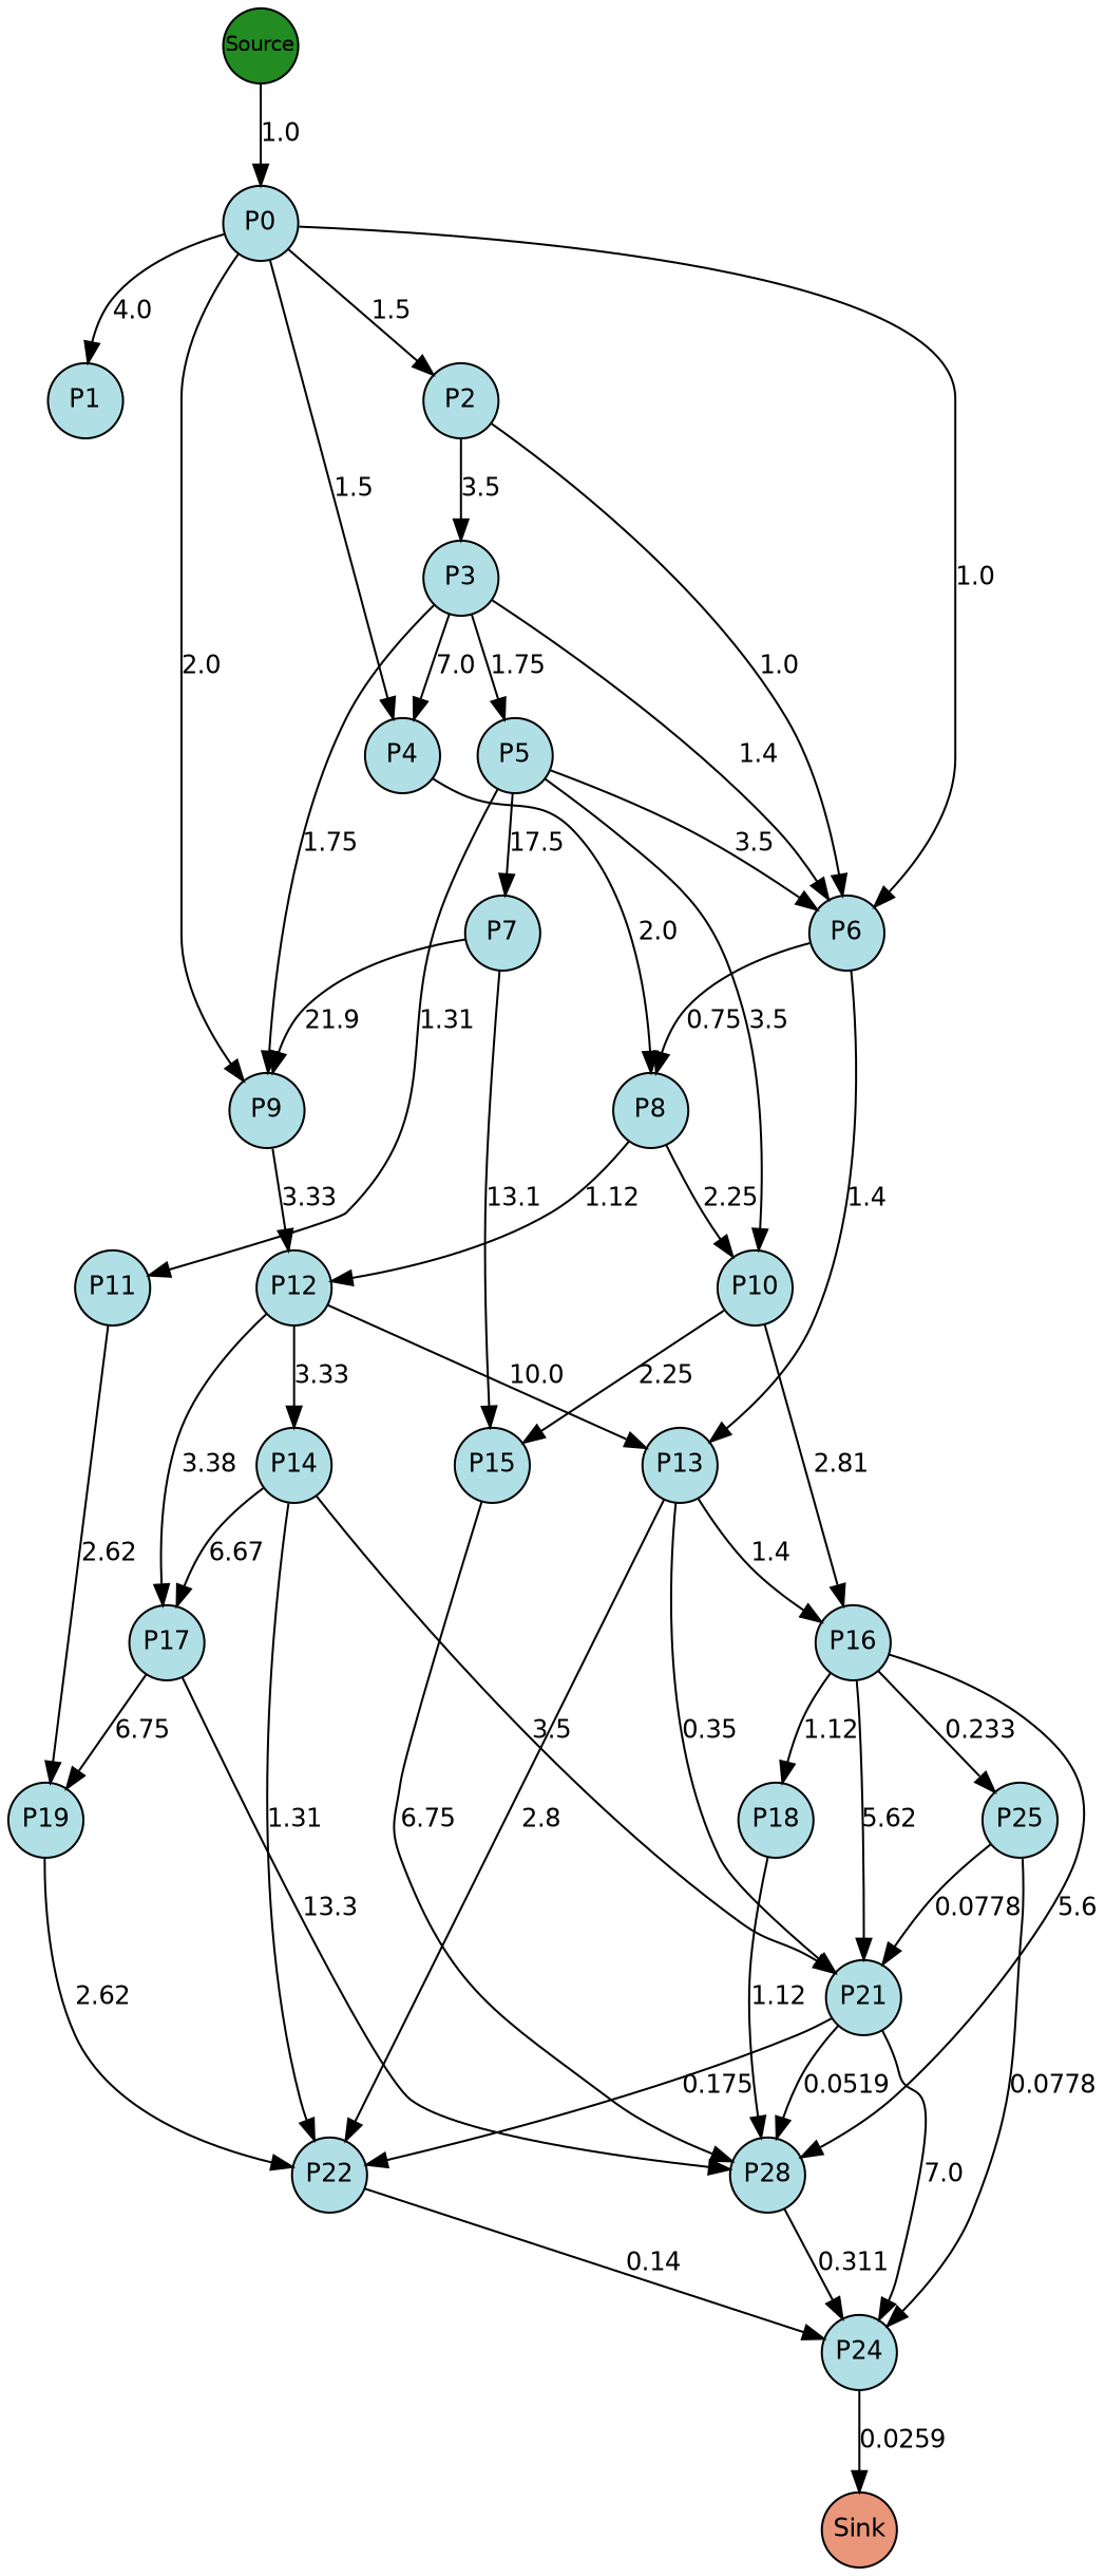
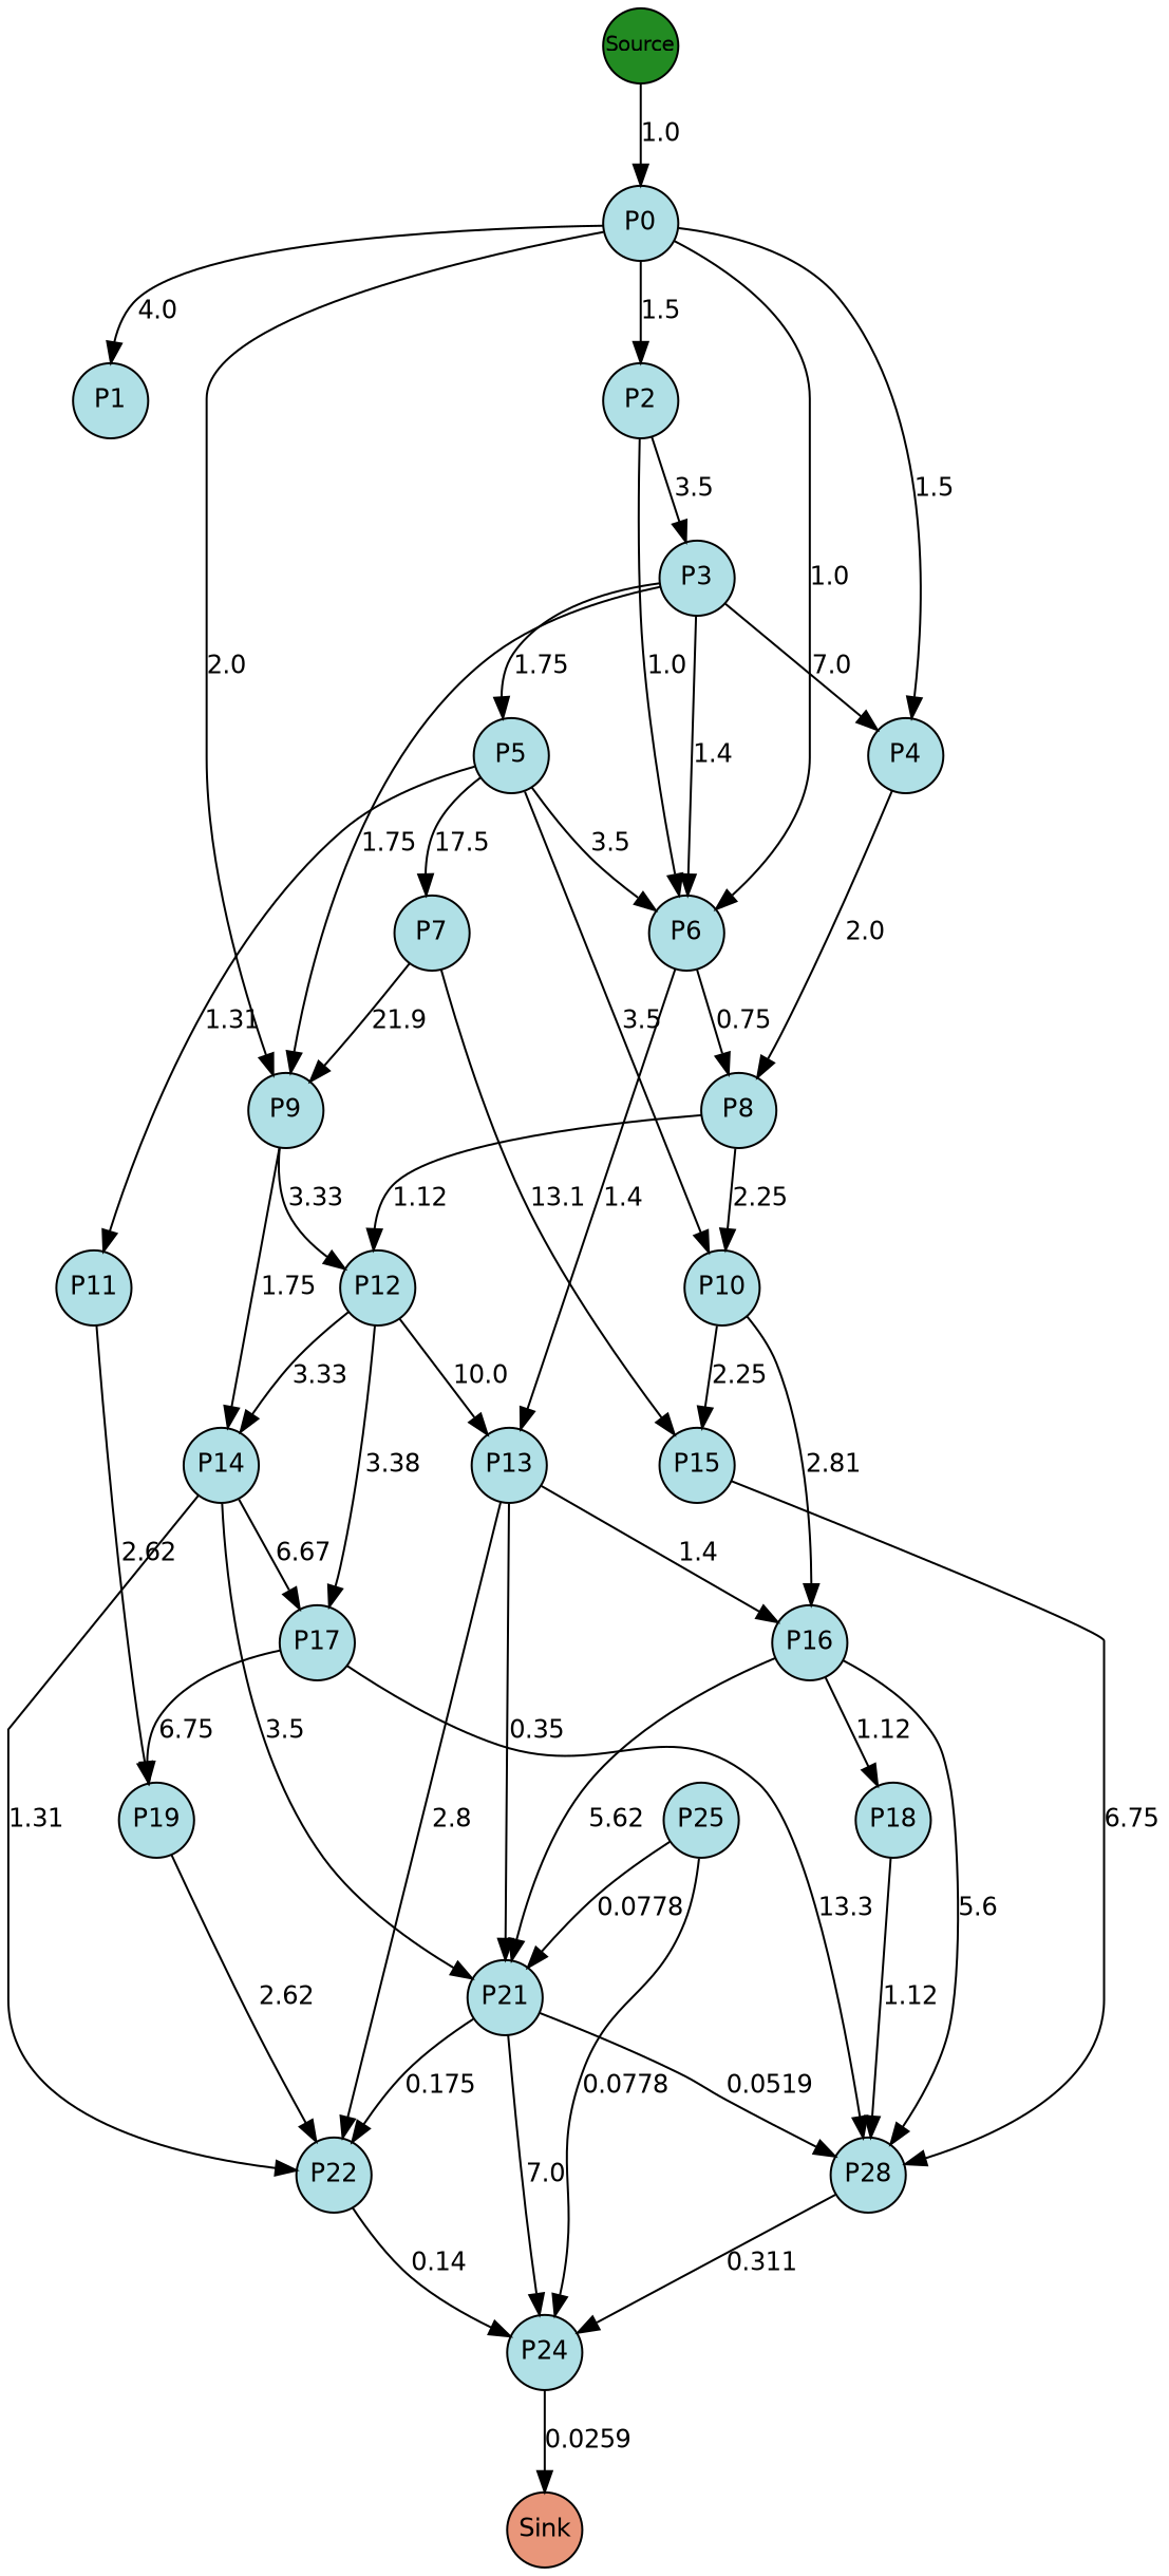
  digraph {
    fontname="DejaVu Sans"
    rankdir=TB
    splines=true
    node [fillcolor=powderblue fixedsize=true fontcolor=black fontname="DejaVu Sans" fontsize=12 margin=0 shape=circle style=filled]
    edge [fontcolor=black fontname="DejaVu Sans" fontsize=12 margin=0]
    n1 [fillcolor=forestgreen fontsize=10 label=Source width=0.5]
    n2 [label=P0 width=0.5]
    n3 [label=P1 width=0.5]
    n4 [label=P2 width=0.5]
    n5 [label=P3 width=0.5]
    n6 [label=P4 width=0.5]
    n7 [label=P5 width=0.5]
    n8 [label=P6 width=0.5]
    n9 [label=P7 width=0.5]
    n10 [label=P8 width=0.5]
    n11 [label=P9 width=0.5]
    n12 [label=P10 width=0.5]
    n13 [label=P11 width=0.5]
    n14 [label=P12 width=0.5]
    n15 [label=P13 width=0.5]
    n16 [label=P14 width=0.5]
    n17 [label=P15 width=0.5]
    n18 [label=P16 width=0.5]
    n19 [label=P17 width=0.5]
    n20 [label=P18 width=0.5]
    n21 [label=P19 width=0.5]
    n22 [label=P25 width=0.5]
    n23 [label=P21 width=0.5]
    n24 [label=P22 width=0.5]
    n25 [label=P28 width=0.5]
    n26 [label=P24 width=0.5]
    n27 [fillcolor=darksalmon label=Sink width=0.5]
    subgraph sub_1 {
      rank=same
      n1
    }
    subgraph sub_2 {
      rank=same
      n2
    }
    subgraph sub_3 {
      rank=same
      n3
      n4
    }
    subgraph sub_4 {
      rank=same
      n5
    }
    subgraph sub_5 {
      rank=same
      n6
      n7
    }
    subgraph sub_6 {
      rank=same
      n8
      n9
    }
    subgraph sub_7 {
      rank=same
      n10
      n11
    }
    subgraph sub_8 {
      rank=same
      n12
      n13
      n14
    }
    subgraph sub_9 {
      rank=same
      n15
      n16
      n17
    }
    subgraph sub_10 {
      rank=same
      n18
      n19
    }
    subgraph sub_11 {
      rank=same
      n20
      n21
      n22
    }
    subgraph sub_12 {
      rank=same
      n23
    }
    subgraph sub_13 {
      rank=same
      n24
      n25
    }
    subgraph sub_14 {
      rank=same
      n26
    }
    subgraph sub_15 {
      rank=same
      n27
    }
    n1 -> n2 [label=1.0]
    n2 -> n3 [label=4.0]
    n2 -> n4 [label=1.5]
    n2 -> n6 [label=1.5]
    n2 -> n8 [label=1.0]
    n2 -> n11 [label=2.0]
    n4 -> n5 [label=3.5]
    n4 -> n8 [label=1.0]
    n5 -> n6 [label=7.0]
    n5 -> n7 [label=1.75]
    n5 -> n8 [label=1.4]
    n5 -> n11 [label=1.75]
    n6 -> n10 [label=2.0]
    n7 -> n8 [label=3.5]
    n7 -> n9 [label=17.5]
    n7 -> n12 [label=3.5]
    n7 -> n13 [label=1.31]
    n8 -> n10 [label=0.75]
    n8 -> n15 [label=1.4]
    n9 -> n11 [label=21.9]
    n9 -> n17 [label=13.1]
    n10 -> n12 [label=2.25]
    n10 -> n14 [label=1.12]
    n11 -> n14 [label=3.33]
+   n11 -> n16 [label=1.75]
    n12 -> n17 [label=2.25]
    n12 -> n18 [label=2.81]
    n13 -> n21 [label=2.62]
    n14 -> n15 [label=10.0]
    n14 -> n16 [label=3.33]
    n14 -> n19 [label=3.38]
    n15 -> n18 [label=1.4]
    n15 -> n23 [label=0.35]
    n15 -> n24 [label=2.8]
    n16 -> n19 [label=6.67]
    n16 -> n23 [label=3.5]
    n16 -> n24 [label=1.31]
    n17 -> n25 [label=6.75]
    n18 -> n20 [label=1.12]
-   n18 -> n22 [label=0.233]
    n18 -> n23 [label=5.62]
    n18 -> n25 [label=5.6]
    n19 -> n21 [label=6.75]
    n19 -> n25 [label=13.3]
    n20 -> n25 [label=1.12]
    n21 -> n24 [label=2.62]
    n22 -> n23 [label=0.0778]
    n22 -> n26 [label=0.0778]
    n23 -> n24 [label=0.175]
    n23 -> n25 [label=0.0519]
    n23 -> n26 [label=7.0]
    n24 -> n26 [label=0.14]
    n25 -> n26 [label=0.311]
    n26 -> n27 [label=0.0259]
  }
